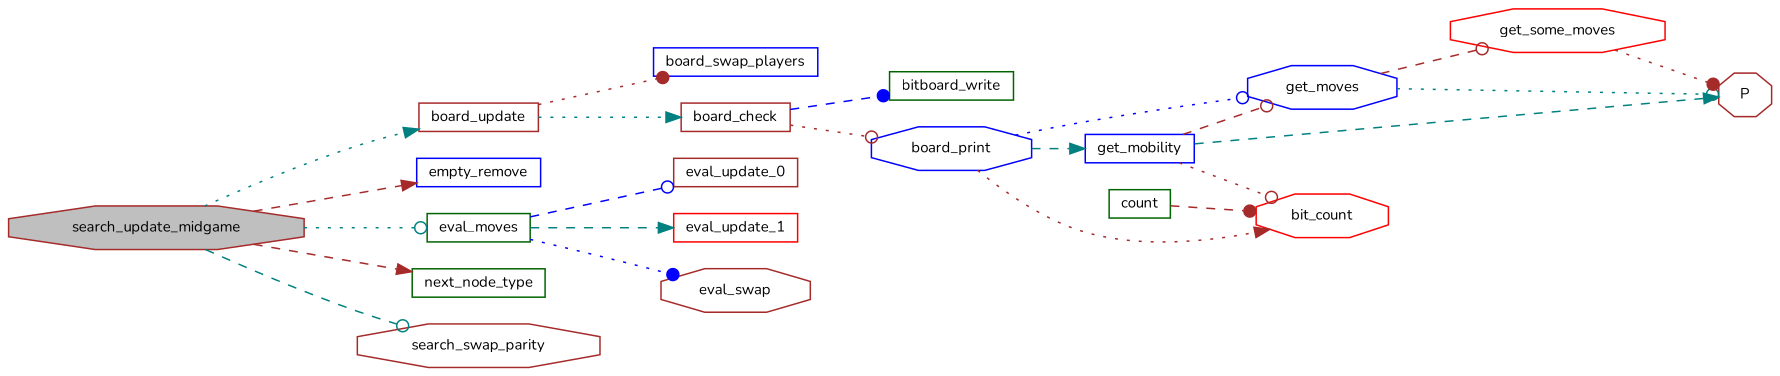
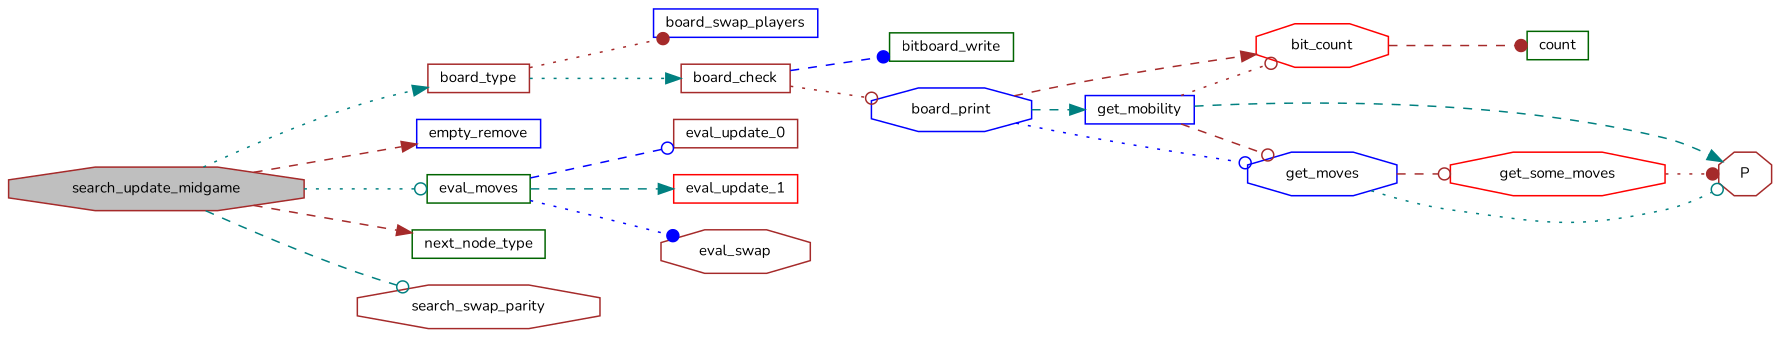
  digraph {
    fontname=Nunito
    rankdir=LR
    node [color=brown fontname=Nunito fontsize=10 shape=box]
    edge [arrowhead=odot color=brown fontname=Nunito fontsize=10 labelfontname=FreeSans labelfontsize=10 style=dotted]
    n1 [fillcolor=grey75 fontcolor=black height=0.2 label=search_update_midgame shape=octagon style=filled width=0.4]
-   n2 [height=0.2 label=board_update width=0.4]
+   n2 [height=0.2 label=board_type width=0.4]
    n3 [color=blue height=0.2 label=empty_remove width=0.4]
    n4 [color=darkgreen height=0.2 label=eval_moves width=0.4]
    n5 [color=darkgreen height=0.2 label=next_node_type width=0.4]
    n6 [height=0.2 label=search_swap_parity shape=octagon width=0.4]
    n7 [height=0.2 label=board_check width=0.4]
    n8 [color=blue height=0.2 label=board_swap_players width=0.4]
    n9 [height=0.2 label=eval_swap shape=octagon width=0.4]
    n10 [height=0.2 label=eval_update_0 width=0.4]
    n11 [color=red height=0.2 label=eval_update_1 width=0.4]
    n12 [color=darkgreen height=0.2 label=bitboard_write width=0.4]
    n13 [color=blue height=0.2 label=board_print shape=octagon width=0.4]
    n14 [color=red height=0.2 label=bit_count shape=octagon width=0.4]
    n15 [color=blue height=0.2 label=get_mobility width=0.4]
    n16 [color=blue height=0.2 label=get_moves shape=octagon width=0.4]
    n17 [color=darkgreen height=0.2 label=count width=0.4]
    n18 [height=0.2 label=P shape=octagon width=0.4]
    n19 [color=red height=0.2 label=get_some_moves shape=octagon width=0.4]
    n1 -> n2 [arrowhead=normal color=teal]
    n1 -> n3 [arrowhead=normal style=dashed]
    n1 -> n4 [color=teal]
    n1 -> n5 [arrowhead=normal style=dashed]
    n1 -> n6 [color=teal style=dashed]
    n2 -> n7 [arrowhead=normal color=teal]
    n2 -> n8 [arrowhead=dot]
    n4 -> n9 [arrowhead=dot color=blue]
    n4 -> n10 [color=blue style=dashed]
    n4 -> n11 [arrowhead=normal color=teal style=dashed]
    n7 -> n12 [arrowhead=dot color=blue style=dashed]
    n7 -> n13
-   n13 -> n14 [arrowhead=normal]
+   n13 -> n14 [arrowhead=normal style=dashed]
    n13 -> n15 [arrowhead=normal color=teal style=dashed]
    n13 -> n16 [color=blue]
-   n17 -> n14 [arrowhead=dot style=dashed]
+   n14 -> n17 [arrowhead=dot style=dashed]
    n15 -> n14
    n15 -> n16 [style=dashed]
    n15 -> n18 [arrowhead=normal color=teal style=dashed]
    n16 -> n18 [color=teal]
    n16 -> n19 [style=dashed]
    n19 -> n18 [arrowhead=dot]
  }
